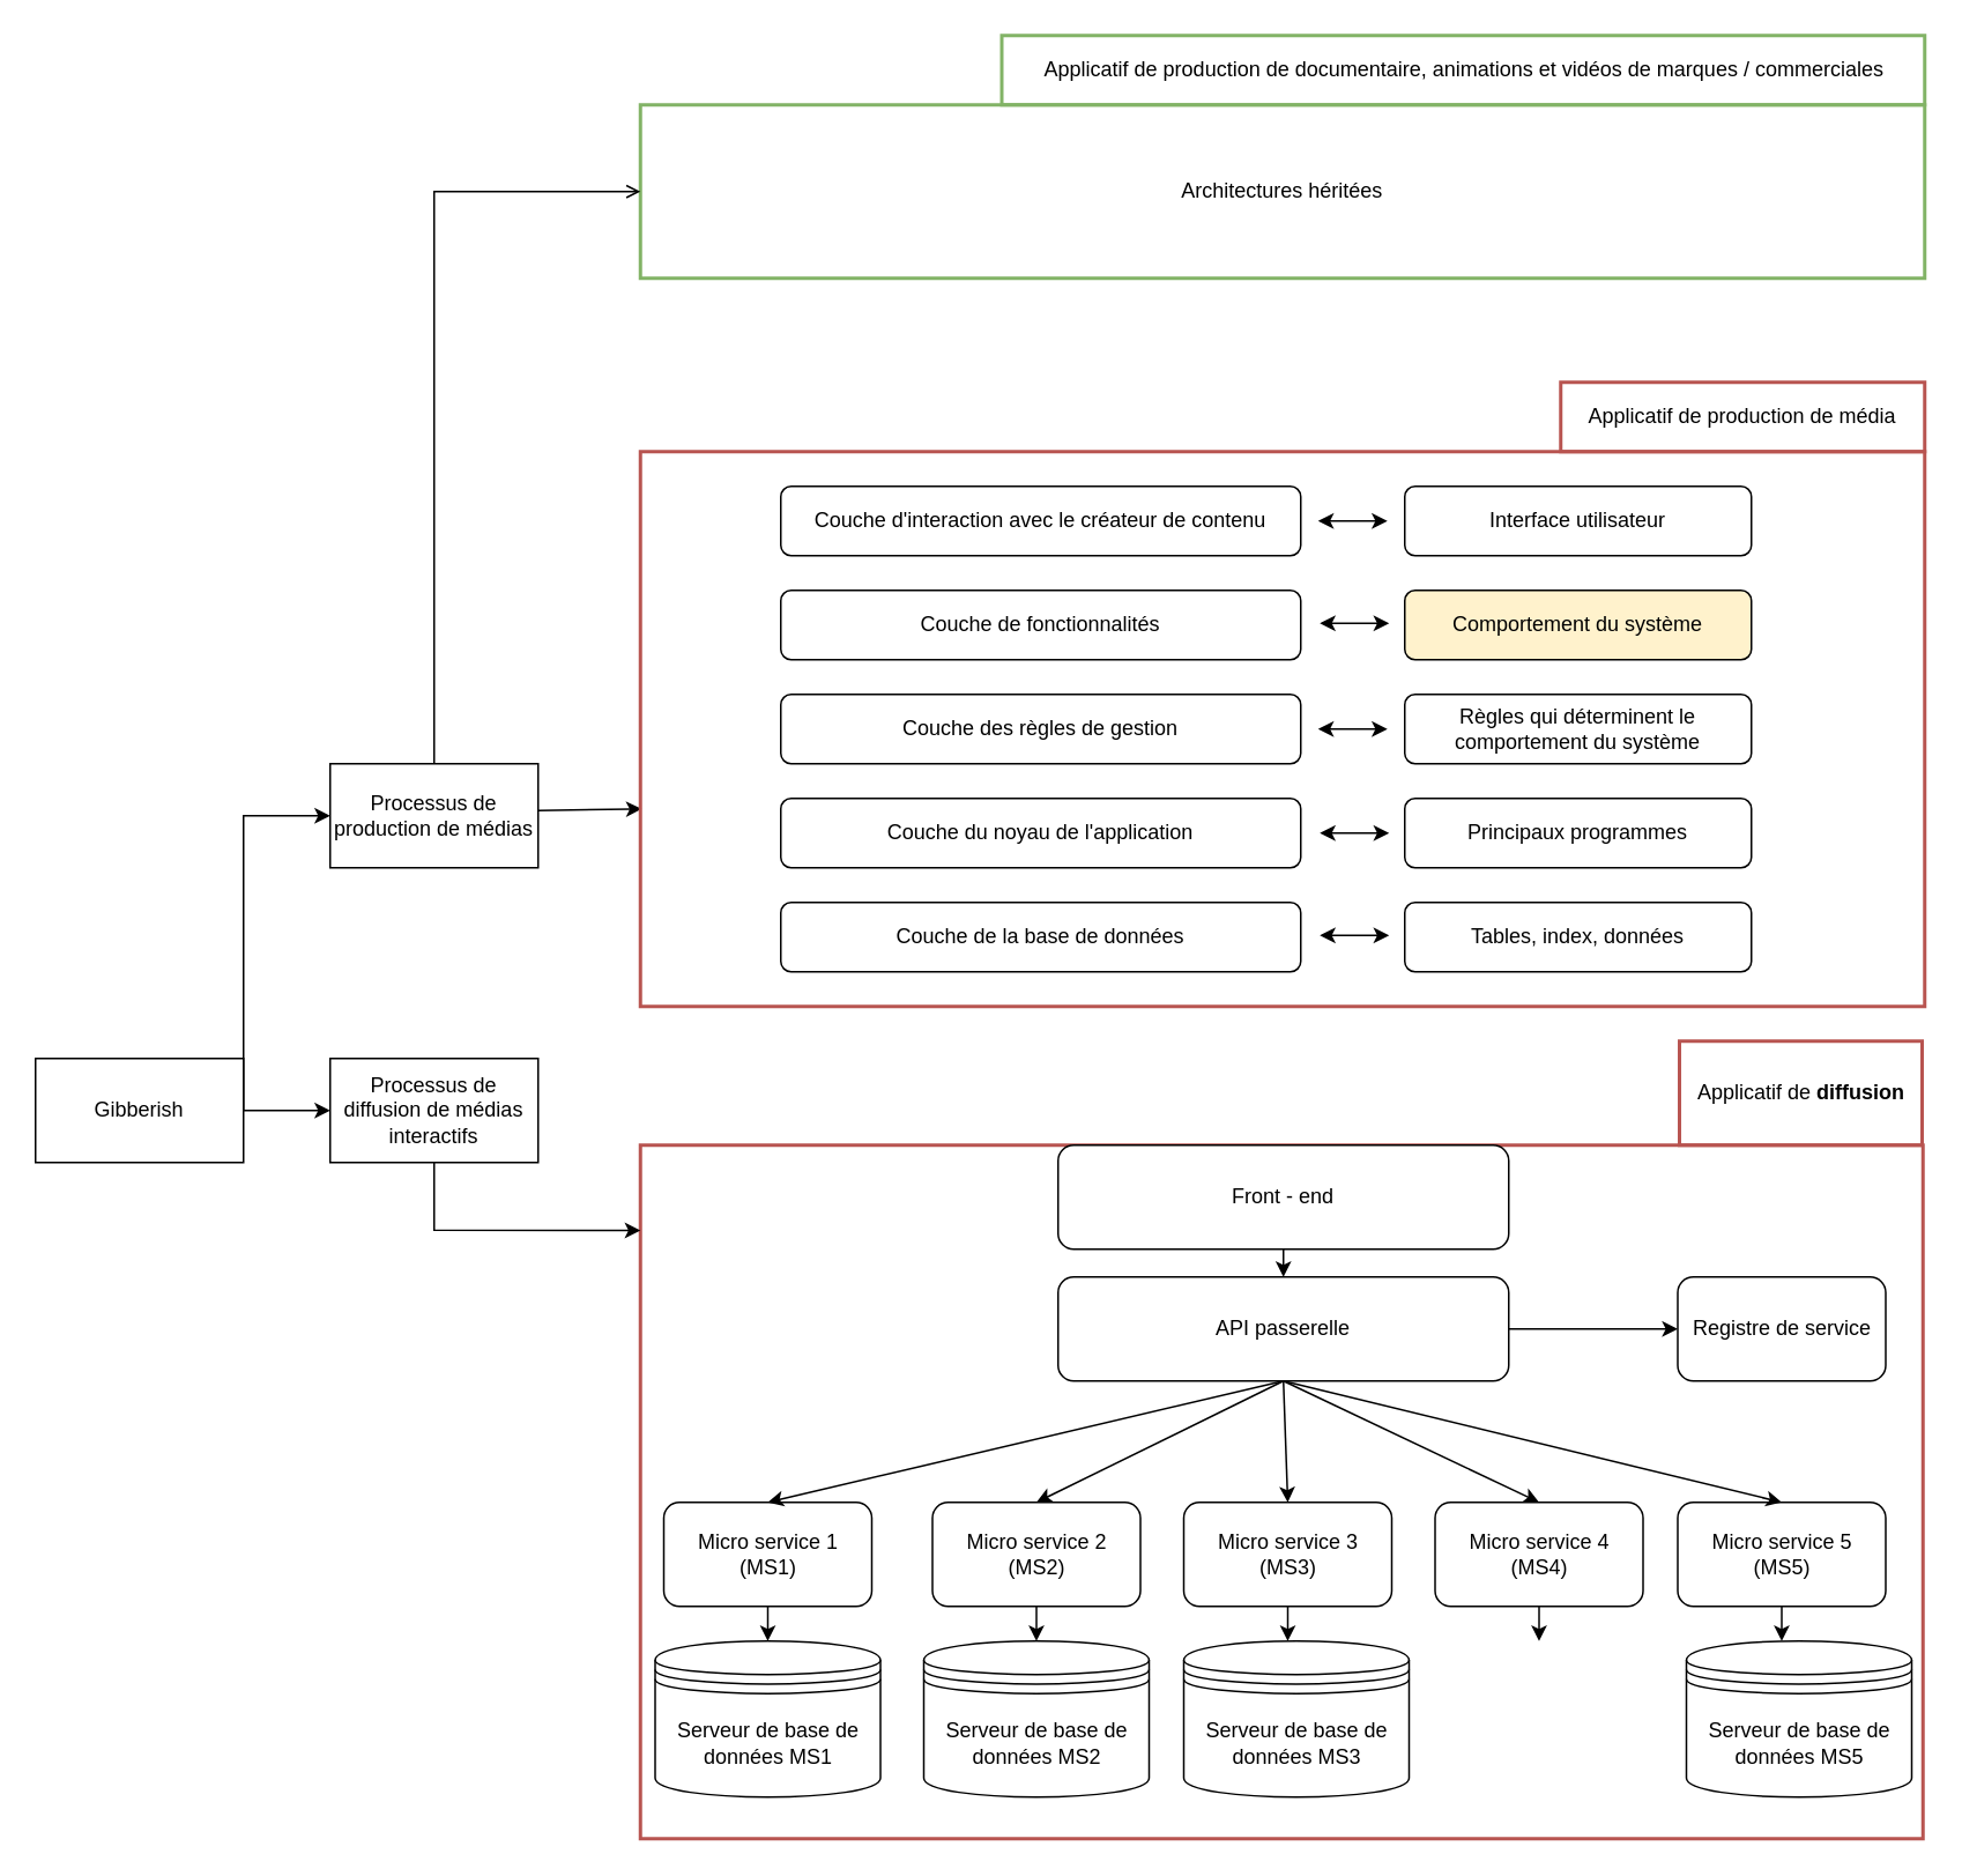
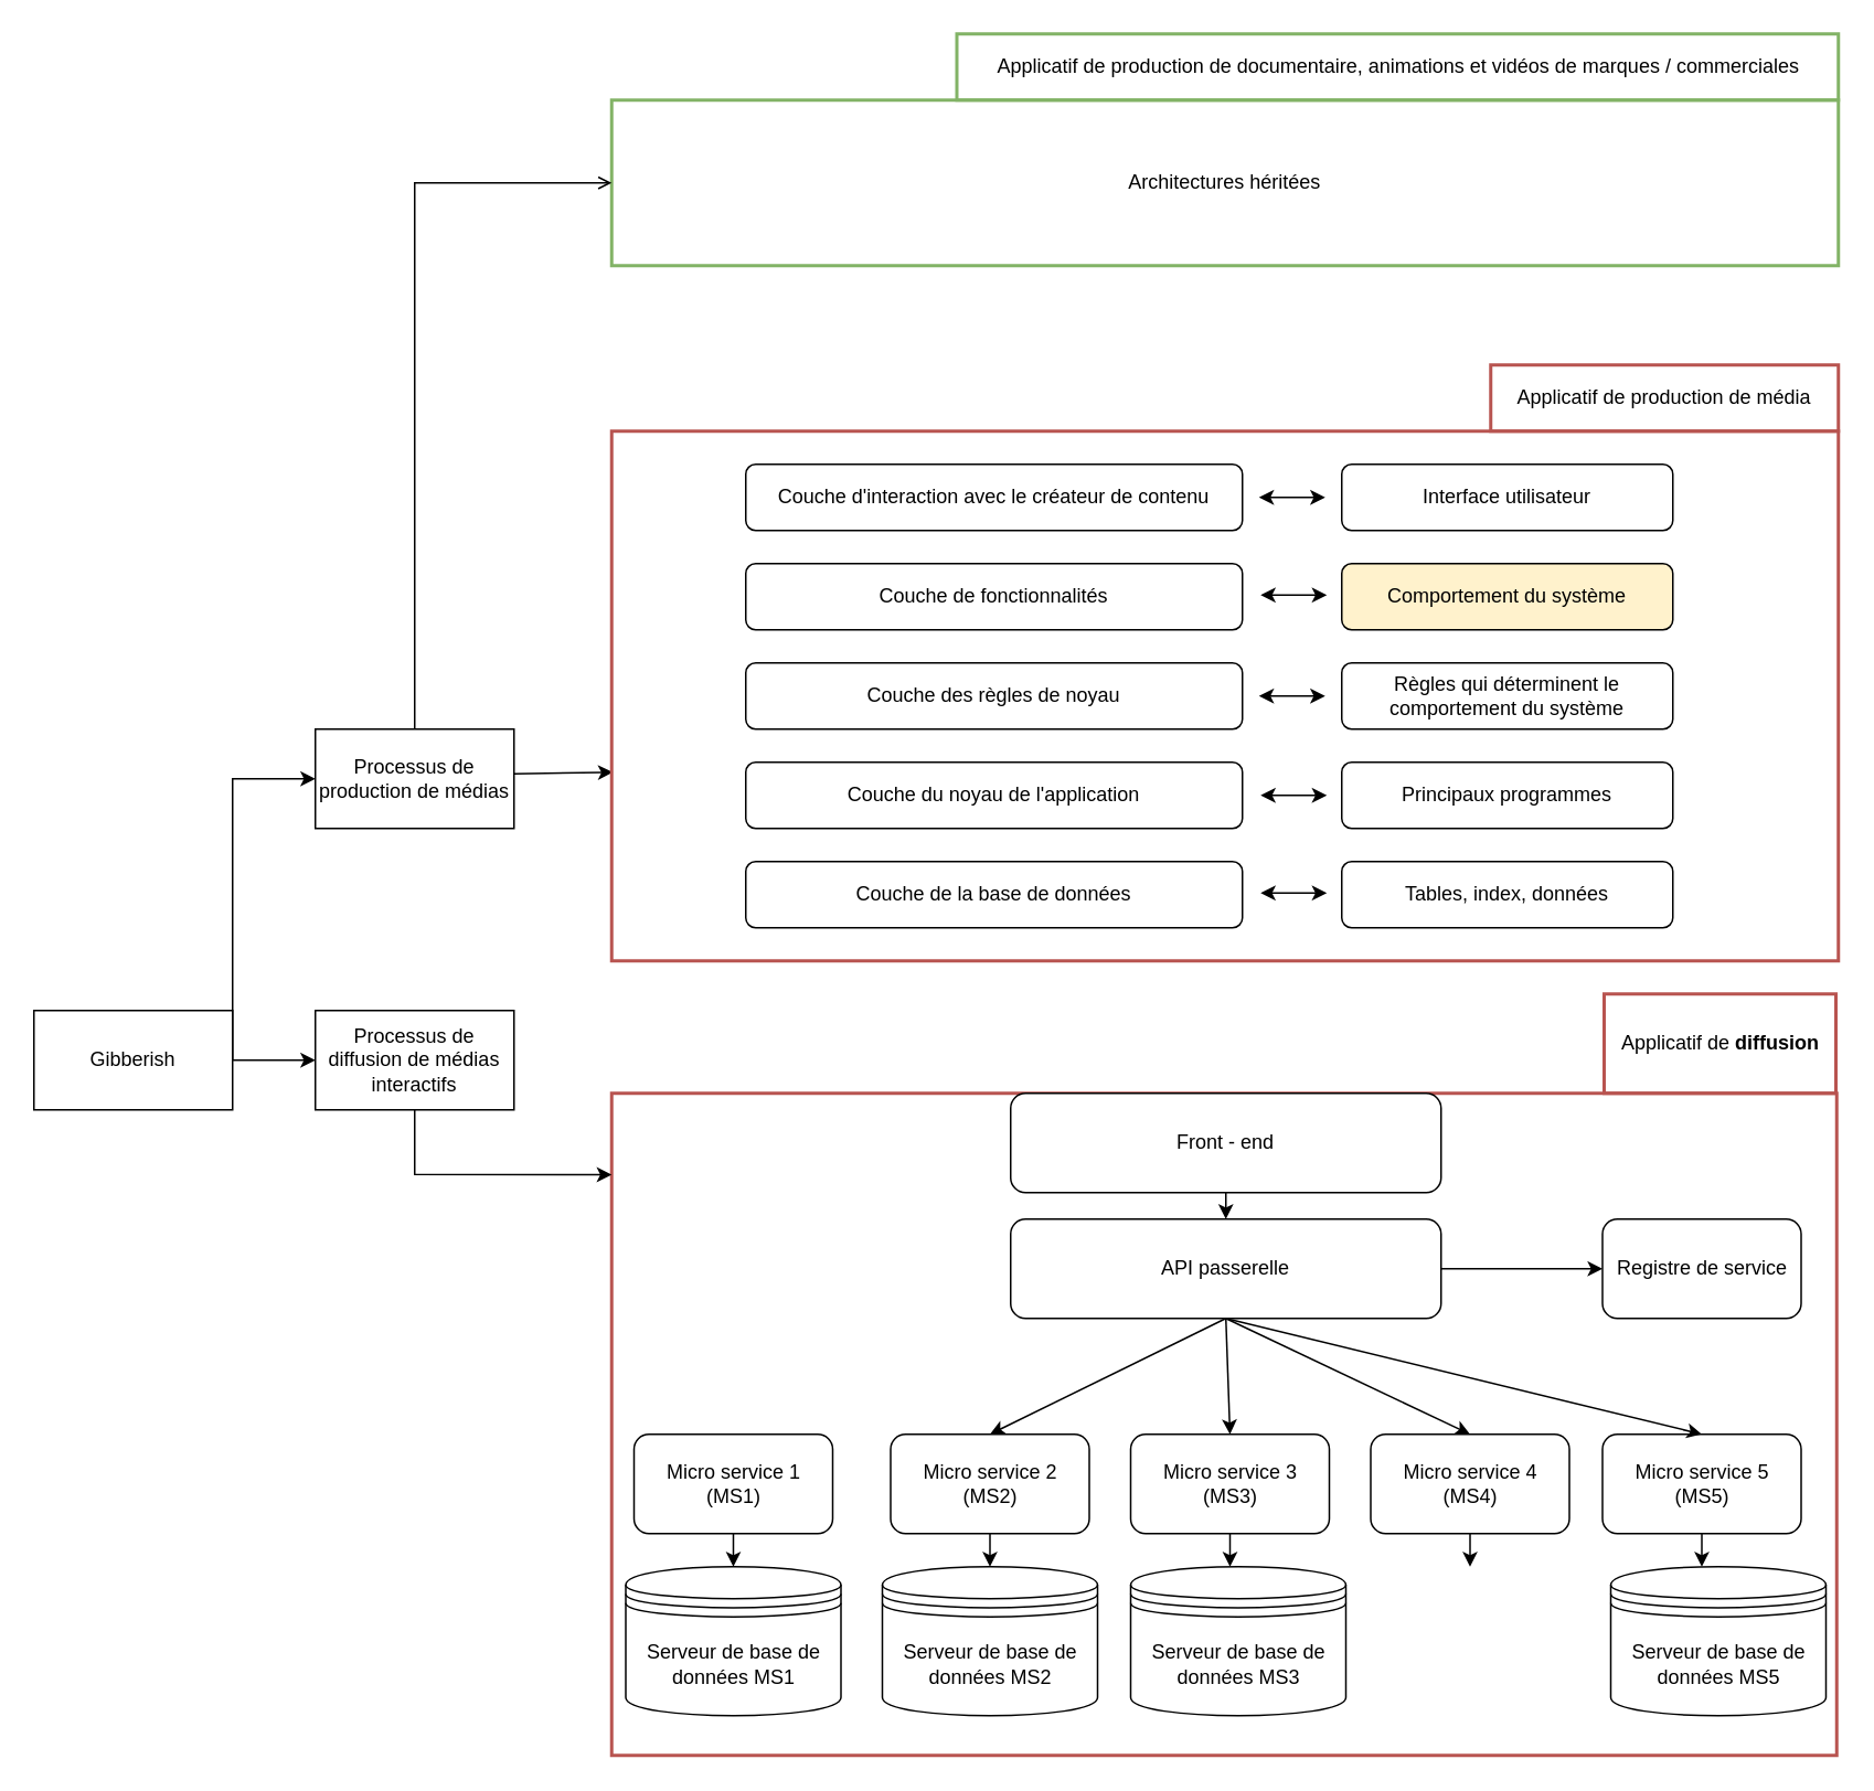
  <mxCell id="0" />
  <mxCell id="1" parent="0" />
  <mxCell id="2" value="" style="rounded=0;whiteSpace=wrap;html=1;strokeWidth=2;fillColor=none;strokeColor=#b85450;" parent="1" vertex="1"><mxGeometry x="369" y="660" width="740" height="400" as="geometry" /></mxCell>
  <mxCell id="3" value="Gibberish" style="rounded=0;whiteSpace=wrap;html=1;strokeWidth=1;fillColor=none;" parent="1" vertex="1"><mxGeometry x="20" y="610" width="120" height="60" as="geometry" /></mxCell>
  <mxCell id="4" value="Processus de diffusion de médias interactifs" style="rounded=0;whiteSpace=wrap;html=1;strokeWidth=1;fillColor=none;" parent="1" vertex="1"><mxGeometry x="190" y="610" width="120" height="60" as="geometry" /></mxCell>
  <mxCell id="5" value="" style="endArrow=classic;html=1;rounded=0;exitX=0.5;exitY=1;exitDx=0;exitDy=0;entryX=0;entryY=0.123;entryDx=0;entryDy=0;entryPerimeter=0;" edge="1" parent="1" source="4" target="2"><mxGeometry width="50" height="50" relative="1" as="geometry"><mxPoint x="570" y="840" as="sourcePoint" /><mxPoint x="290" y="640" as="targetPoint" /><Array as="points"><mxPoint x="250" y="709" /></Array></mxGeometry></mxCell>
  <mxCell id="6" value="" style="endArrow=classic;html=1;rounded=0;strokeColor=#000000;exitX=1;exitY=0.5;exitDx=0;exitDy=0;entryX=0;entryY=0.5;entryDx=0;entryDy=0;" edge="1" parent="1" source="3" target="4"><mxGeometry width="50" height="50" relative="1" as="geometry"><mxPoint x="770" y="790" as="sourcePoint" /><mxPoint x="820" y="740" as="targetPoint" /></mxGeometry></mxCell>
  <mxCell id="7" value="" style="endArrow=classic;html=1;rounded=0;strokeColor=#000000;exitX=1;exitY=0.5;exitDx=0;exitDy=0;entryX=0;entryY=0.5;entryDx=0;entryDy=0;" edge="1" parent="1" source="3" target="10"><mxGeometry width="50" height="50" relative="1" as="geometry"><mxPoint x="770" y="650" as="sourcePoint" /><mxPoint x="140" y="460" as="targetPoint" /><Array as="points"><mxPoint x="140" y="470" /></Array></mxGeometry></mxCell>
  <mxCell id="8" value="Architectures héritées" style="rounded=0;whiteSpace=wrap;html=1;strokeWidth=2;fillColor=none;strokeColor=#82b366;" vertex="1" parent="1"><mxGeometry x="369" y="60" width="741" height="100" as="geometry" /></mxCell>
  <mxCell id="9" value="Applicatif de production de documentaire, animations et vidéos de marques / commerciales" style="rounded=0;whiteSpace=wrap;html=1;strokeWidth=2;fillColor=none;strokeColor=#82b366;" vertex="1" parent="1"><mxGeometry x="577.5" y="20" width="532.5" height="40" as="geometry" /></mxCell>
  <mxCell id="10" value="Processus de production de médias" style="rounded=0;whiteSpace=wrap;html=1;strokeWidth=1;fillColor=none;" vertex="1" parent="1"><mxGeometry x="190" y="440" width="120" height="60" as="geometry" /></mxCell>
  <mxCell id="11" value="" style="endArrow=open;html=1;rounded=0;exitX=0.5;exitY=0;exitDx=0;exitDy=0;entryX=0;entryY=0.5;entryDx=0;entryDy=0;" edge="1" parent="1" source="10" target="8"><mxGeometry width="50" height="50" relative="1" as="geometry"><mxPoint x="310" y="470.21" as="sourcePoint" /><mxPoint x="370" y="469.41" as="targetPoint" /><Array as="points"><mxPoint x="250" y="110" /></Array></mxGeometry></mxCell>
  <mxCell id="12" value="" style="endArrow=classic;html=1;rounded=0;strokeColor=#000000;entryX=0.001;entryY=0.644;entryDx=0;entryDy=0;entryPerimeter=0;" edge="1" parent="1" target="13"><mxGeometry width="50" height="50" relative="1" as="geometry"><mxPoint x="310" y="467" as="sourcePoint" /><mxPoint x="362.5" y="472" as="targetPoint" /></mxGeometry></mxCell>
  <mxCell id="13" value="" style="rounded=0;whiteSpace=wrap;html=1;strokeWidth=2;fillColor=none;strokeColor=#b85450;" vertex="1" parent="1"><mxGeometry x="369" y="260" width="741" height="320" as="geometry" /></mxCell>
  <mxCell id="14" value="Applicatif de production de média" style="rounded=0;whiteSpace=wrap;html=1;strokeWidth=2;fillColor=none;strokeColor=#b85450;" vertex="1" parent="1"><mxGeometry x="900" y="220" width="210" height="40" as="geometry" /></mxCell>
  <mxCell id="15" value="" style="group" vertex="1" connectable="0" parent="1"><mxGeometry x="377.5" y="660" width="730" height="376" as="geometry" /></mxCell>
  <mxCell id="16" value="API passerelle" style="rounded=1;whiteSpace=wrap;html=1;" parent="15" vertex="1"><mxGeometry x="232.5" y="76" width="260" height="60" as="geometry" /></mxCell>
  <mxCell id="17" value="Registre de service" style="rounded=1;whiteSpace=wrap;html=1;" parent="15" vertex="1"><mxGeometry x="590" y="76" width="120" height="60" as="geometry" /></mxCell>
  <mxCell id="18" value="&lt;div&gt;Micro service 1&lt;br&gt;(MS1)&lt;br&gt;&lt;/div&gt;" style="rounded=1;whiteSpace=wrap;html=1;" parent="15" vertex="1"><mxGeometry x="5" y="206" width="120" height="60" as="geometry" /></mxCell>
  <mxCell id="19" value="&lt;div&gt;Micro service 5&lt;br&gt;(MS5)&lt;br&gt;&lt;/div&gt;" style="rounded=1;whiteSpace=wrap;html=1;" parent="15" vertex="1"><mxGeometry x="590" y="206" width="120" height="60" as="geometry" /></mxCell>
  <mxCell id="20" value="Serveur de base de données MS1" style="shape=datastore;whiteSpace=wrap;html=1;fillColor=none;strokeColor=#000000;" parent="15" vertex="1"><mxGeometry y="286" width="130" height="90" as="geometry" /></mxCell>
  <mxCell id="21" value="Front - end" style="rounded=1;whiteSpace=wrap;html=1;" parent="15" vertex="1"><mxGeometry x="232.5" width="260" height="60" as="geometry" /></mxCell>
  <mxCell id="22" value="" style="endArrow=classic;html=1;rounded=0;entryX=0.5;entryY=0;entryDx=0;entryDy=0;exitX=0.5;exitY=1;exitDx=0;exitDy=0;" parent="15" source="21" target="16" edge="1"><mxGeometry width="50" height="50" relative="1" as="geometry"><mxPoint x="264" y="266" as="sourcePoint" /><mxPoint x="314" y="216" as="targetPoint" /></mxGeometry></mxCell>
  <mxCell id="23" value="" style="endArrow=classic;html=1;rounded=0;entryX=0;entryY=0.5;entryDx=0;entryDy=0;exitX=1;exitY=0.5;exitDx=0;exitDy=0;" parent="15" source="16" target="17" edge="1"><mxGeometry width="50" height="50" relative="1" as="geometry"><mxPoint x="354" y="150.5" as="sourcePoint" /><mxPoint x="314" y="320.5" as="targetPoint" /></mxGeometry></mxCell>
  <mxCell id="24" value="" style="endArrow=classic;html=1;rounded=0;entryX=0.5;entryY=0;entryDx=0;entryDy=0;exitX=0.5;exitY=1;exitDx=0;exitDy=0;" parent="15" source="18" target="20" edge="1"><mxGeometry width="50" height="50" relative="1" as="geometry"><mxPoint x="255" y="296" as="sourcePoint" /><mxPoint x="305" y="246" as="targetPoint" /></mxGeometry></mxCell>
  <mxCell id="25" value="&lt;div&gt;Micro service 4&lt;br&gt;(MS4)&lt;br&gt;&lt;/div&gt;" style="rounded=1;whiteSpace=wrap;html=1;" parent="15" vertex="1"><mxGeometry x="450" y="206" width="120" height="60" as="geometry" /></mxCell>
  <mxCell id="26" value="" style="endArrow=classic;html=1;rounded=0;entryX=0.5;entryY=0;entryDx=0;entryDy=0;exitX=0.5;exitY=1;exitDx=0;exitDy=0;" parent="15" source="25" edge="1"><mxGeometry width="50" height="50" relative="1" as="geometry"><mxPoint x="880" y="266" as="sourcePoint" /><mxPoint x="510" y="286" as="targetPoint" /></mxGeometry></mxCell>
  <mxCell id="27" value="" style="endArrow=classic;html=1;rounded=0;entryX=0.5;entryY=0;entryDx=0;entryDy=0;exitX=0.5;exitY=1;exitDx=0;exitDy=0;" parent="15" source="19" edge="1"><mxGeometry width="50" height="50" relative="1" as="geometry"><mxPoint x="627" y="373" as="sourcePoint" /><mxPoint x="650" y="286" as="targetPoint" /></mxGeometry></mxCell>
  <mxCell id="28" value="&lt;div&gt;Micro service 2&lt;br&gt;(MS2)&lt;br&gt;&lt;/div&gt;" style="rounded=1;whiteSpace=wrap;html=1;" parent="15" vertex="1"><mxGeometry x="160" y="206" width="120" height="60" as="geometry" /></mxCell>
  <mxCell id="29" value="" style="endArrow=classic;html=1;rounded=0;entryX=0.5;entryY=0;entryDx=0;entryDy=0;exitX=0.5;exitY=1;exitDx=0;exitDy=0;" parent="15" source="28" edge="1"><mxGeometry width="50" height="50" relative="1" as="geometry"><mxPoint x="410" y="296" as="sourcePoint" /><mxPoint x="220" y="286" as="targetPoint" /></mxGeometry></mxCell>
  <mxCell id="30" value="&lt;div&gt;Micro service 3&lt;br&gt;(MS3)&lt;br&gt;&lt;/div&gt;" style="rounded=1;whiteSpace=wrap;html=1;" parent="15" vertex="1"><mxGeometry x="305" y="206" width="120" height="60" as="geometry" /></mxCell>
  <mxCell id="31" value="" style="endArrow=classic;html=1;rounded=0;entryX=0.5;entryY=0;entryDx=0;entryDy=0;exitX=0.5;exitY=1;exitDx=0;exitDy=0;" parent="15" source="30" edge="1"><mxGeometry width="50" height="50" relative="1" as="geometry"><mxPoint x="555" y="296" as="sourcePoint" /><mxPoint x="365" y="286" as="targetPoint" /></mxGeometry></mxCell>
  <mxCell id="32" value="" style="endArrow=classic;html=1;rounded=0;entryX=0.5;entryY=0;entryDx=0;entryDy=0;exitX=0.5;exitY=1;exitDx=0;exitDy=0;startArrow=none;" parent="15" target="18" edge="1"><mxGeometry width="50" height="50" relative="1" as="geometry"><mxPoint x="65" y="206" as="sourcePoint" /><mxPoint x="390" y="226" as="targetPoint" /></mxGeometry></mxCell>
- <mxCell id="33" value="" style="endArrow=classic;html=1;rounded=0;entryX=0.5;entryY=0;entryDx=0;entryDy=0;exitX=0.5;exitY=1;exitDx=0;exitDy=0;fillColor=#e1d5e7;strokeColor=#000000;" edge="1" parent="15" source="16" target="18"><mxGeometry width="50" height="50" relative="1" as="geometry"><mxPoint x="190" y="126" as="sourcePoint" /><mxPoint x="65" y="176" as="targetPoint" /></mxGeometry></mxCell>
  <mxCell id="34" value="" style="endArrow=classic;html=1;rounded=0;entryX=0.5;entryY=0;entryDx=0;entryDy=0;exitX=0.5;exitY=1;exitDx=0;exitDy=0;fillColor=#e1d5e7;strokeColor=#000000;" edge="1" parent="15" target="28" source="16"><mxGeometry width="50" height="50" relative="1" as="geometry"><mxPoint x="505" y="116" as="sourcePoint" /><mxPoint x="217.5" y="176" as="targetPoint" /></mxGeometry></mxCell>
  <mxCell id="35" value="" style="endArrow=classic;html=1;rounded=0;entryX=0.5;entryY=0;entryDx=0;entryDy=0;exitX=0.5;exitY=1;exitDx=0;exitDy=0;fillColor=#e1d5e7;strokeColor=#000000;" edge="1" parent="15" target="30" source="16"><mxGeometry width="50" height="50" relative="1" as="geometry"><mxPoint x="660" y="126" as="sourcePoint" /><mxPoint x="362.5" y="176" as="targetPoint" /></mxGeometry></mxCell>
  <mxCell id="36" value="" style="endArrow=classic;html=1;rounded=0;entryX=0.5;entryY=0;entryDx=0;entryDy=0;exitX=0.5;exitY=1;exitDx=0;exitDy=0;fillColor=#e1d5e7;strokeColor=#000000;" edge="1" parent="15" target="25" source="16"><mxGeometry width="50" height="50" relative="1" as="geometry"><mxPoint x="812" y="126" as="sourcePoint" /><mxPoint x="508.5" y="176" as="targetPoint" /></mxGeometry></mxCell>
  <mxCell id="37" value="" style="endArrow=classic;html=1;rounded=0;entryX=0.5;entryY=0;entryDx=0;entryDy=0;exitX=0.5;exitY=1;exitDx=0;exitDy=0;fillColor=#e1d5e7;strokeColor=#000000;" edge="1" parent="15" target="19" source="16"><mxGeometry width="50" height="50" relative="1" as="geometry"><mxPoint x="955" y="126" as="sourcePoint" /><mxPoint x="650" y="176" as="targetPoint" /><Array as="points" /></mxGeometry></mxCell>
  <mxCell id="38" value="Serveur de base de données MS2" style="shape=datastore;whiteSpace=wrap;html=1;fillColor=none;strokeColor=#000000;" vertex="1" parent="15"><mxGeometry x="155" y="286" width="130" height="90" as="geometry" /></mxCell>
  <mxCell id="39" value="Serveur de base de données MS3" style="shape=datastore;whiteSpace=wrap;html=1;fillColor=none;strokeColor=#000000;" vertex="1" parent="15"><mxGeometry x="305" y="286" width="130" height="90" as="geometry" /></mxCell>
  <mxCell id="40" value="Serveur de base de données MS5" style="shape=datastore;whiteSpace=wrap;html=1;fillColor=none;strokeColor=#000000;" vertex="1" parent="15"><mxGeometry x="595" y="286" width="130" height="90" as="geometry" /></mxCell>
  <mxCell id="41" value="Applicatif de &lt;b&gt;diffusion&lt;/b&gt;" style="rounded=0;whiteSpace=wrap;html=1;strokeWidth=2;fillColor=none;strokeColor=#b85450;" parent="15" vertex="1"><mxGeometry x="591" y="-60" width="140" height="60" as="geometry" /></mxCell>
  <mxCell id="42" value="" style="group" vertex="1" connectable="0" parent="1"><mxGeometry x="450" y="280" width="560" height="280" as="geometry" /></mxCell>
  <mxCell id="43" value="Couche d'interaction avec le créateur de contenu" style="rounded=1;whiteSpace=wrap;html=1;" vertex="1" parent="42"><mxGeometry width="300" height="40" as="geometry" /></mxCell>
  <mxCell id="44" value="" style="endArrow=classic;startArrow=classic;html=1;rounded=0;" edge="1" parent="42"><mxGeometry width="50" height="50" relative="1" as="geometry"><mxPoint x="310" y="20" as="sourcePoint" /><mxPoint x="350" y="20" as="targetPoint" /></mxGeometry></mxCell>
  <mxCell id="45" value="Interface utilisateur" style="rounded=1;whiteSpace=wrap;html=1;" vertex="1" parent="42"><mxGeometry x="360" width="200" height="40" as="geometry" /></mxCell>
  <mxCell id="46" value="Comportement du système" style="rounded=1;whiteSpace=wrap;html=1;fillColor=#fff2cc;" vertex="1" parent="42"><mxGeometry x="360" y="60" width="200" height="40" as="geometry" /></mxCell>
  <mxCell id="47" value="" style="endArrow=classic;startArrow=classic;html=1;rounded=0;" edge="1" parent="42"><mxGeometry width="50" height="50" relative="1" as="geometry"><mxPoint x="311" y="79" as="sourcePoint" /><mxPoint x="351" y="79" as="targetPoint" /></mxGeometry></mxCell>
  <mxCell id="48" value="Couche de fonctionnalités" style="rounded=1;whiteSpace=wrap;html=1;" vertex="1" parent="42"><mxGeometry y="60" width="300" height="40" as="geometry" /></mxCell>
- <mxCell id="49" value="Couche des règles de gestion" style="rounded=1;whiteSpace=wrap;html=1;" vertex="1" parent="42"><mxGeometry y="120" width="300" height="40" as="geometry" /></mxCell>
+ <mxCell id="49" value="Couche des règles de noyau" style="rounded=1;whiteSpace=wrap;html=1;" vertex="1" parent="42"><mxGeometry y="120" width="300" height="40" as="geometry" /></mxCell>
  <mxCell id="50" value="" style="endArrow=classic;startArrow=classic;html=1;rounded=0;" edge="1" parent="42"><mxGeometry width="50" height="50" relative="1" as="geometry"><mxPoint x="310" y="140" as="sourcePoint" /><mxPoint x="350" y="140" as="targetPoint" /></mxGeometry></mxCell>
  <mxCell id="51" value="Règles qui déterminent le comportement du système" style="rounded=1;whiteSpace=wrap;html=1;" vertex="1" parent="42"><mxGeometry x="360" y="120" width="200" height="40" as="geometry" /></mxCell>
  <mxCell id="52" value="Principaux programmes" style="rounded=1;whiteSpace=wrap;html=1;" vertex="1" parent="42"><mxGeometry x="360" y="180" width="200" height="40" as="geometry" /></mxCell>
  <mxCell id="53" value="" style="endArrow=classic;startArrow=classic;html=1;rounded=0;" edge="1" parent="42"><mxGeometry width="50" height="50" relative="1" as="geometry"><mxPoint x="311" y="200" as="sourcePoint" /><mxPoint x="351" y="200" as="targetPoint" /></mxGeometry></mxCell>
  <mxCell id="54" value="Couche du noyau de l'application" style="rounded=1;whiteSpace=wrap;html=1;" vertex="1" parent="42"><mxGeometry y="180" width="300" height="40" as="geometry" /></mxCell>
  <mxCell id="55" value="Couche de la base de données" style="rounded=1;whiteSpace=wrap;html=1;" vertex="1" parent="42"><mxGeometry y="240" width="300" height="40" as="geometry" /></mxCell>
  <mxCell id="56" value="" style="endArrow=classic;startArrow=classic;html=1;rounded=0;" edge="1" parent="42"><mxGeometry width="50" height="50" relative="1" as="geometry"><mxPoint x="311" y="259" as="sourcePoint" /><mxPoint x="351" y="259" as="targetPoint" /></mxGeometry></mxCell>
  <mxCell id="57" value="Tables, index, données" style="rounded=1;whiteSpace=wrap;html=1;" vertex="1" parent="42"><mxGeometry x="360" y="240" width="200" height="40" as="geometry" /></mxCell>
